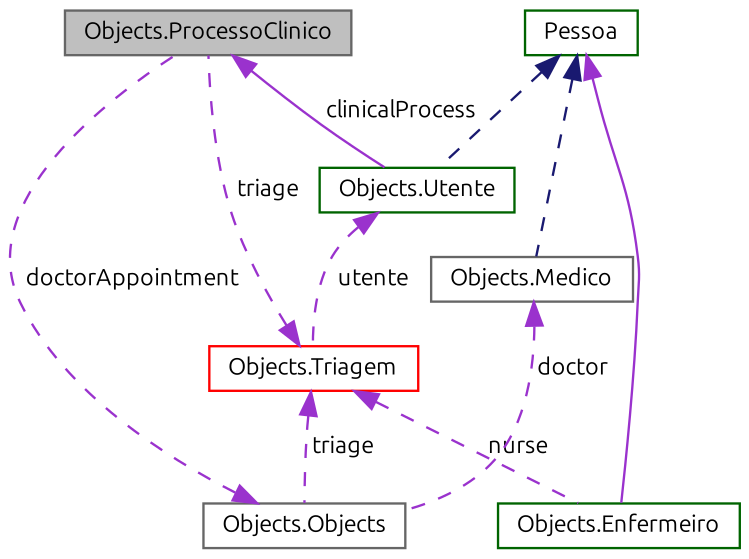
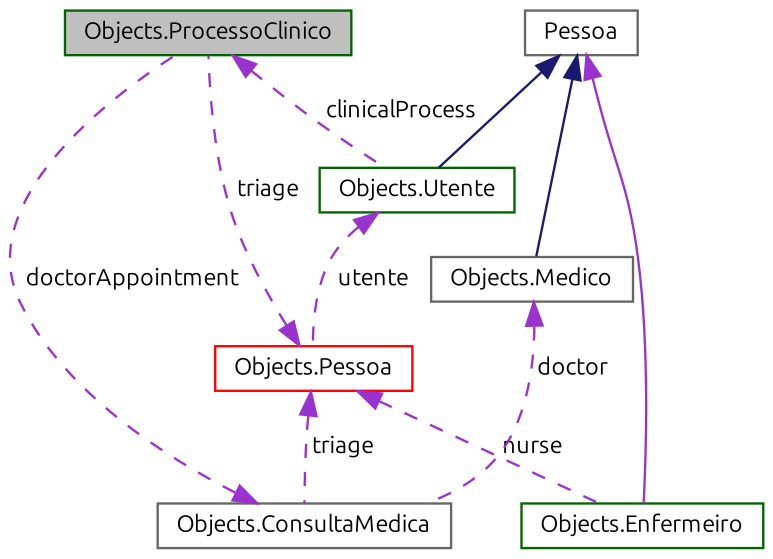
  digraph {
    fontname=Ubuntu
    node [color=gray40 fillcolor=white fontname=Ubuntu fontsize=10 shape=record style=filled]
    edge [color=darkorchid3 dir=back fontname=Ubuntu fontsize=10 labelfontname=Helvetica labelfontsize=10 style=dashed]
-   n1 [fillcolor=grey75 fontcolor=black height=0.2 label="Objects.ProcessoClinico" width=0.4]
+   n1 [color=darkgreen fillcolor=grey75 fontcolor=black height=0.2 label="Objects.ProcessoClinico" width=0.4]
    n2 [color=darkgreen height=0.2 label="Objects.Utente" width=0.4]
-   n3 [color=red height=0.2 label="Objects.Triagem" width=0.4]
-   n4 [height=0.2 label="Objects.Objects" width=0.4]
+   n3 [color=red height=0.2 label="Objects.Pessoa" width=0.4]
+   n4 [height=0.2 label="Objects.ConsultaMedica" width=0.4]
    n5 [height=0.2 label="Objects.Medico" width=0.4]
-   n6 [color=darkgreen height=0.2 label=Pessoa width=0.4]
+   n6 [height=0.2 label=Pessoa width=0.4]
    n7 [color=darkgreen height=0.2 label="Objects.Enfermeiro" width=0.4]
-   n1 -> n2 [label=" clinicalProcess" style=solid]
+   n1 -> n2 [label=" clinicalProcess"]
    n2 -> n3 [label=" utente"]
    n3 -> n1 [label=" triage"]
    n3 -> n4 [label=" triage"]
    n3 -> n7 [label=" nurse"]
    n4 -> n1 [label=" doctorAppointment"]
    n5 -> n4 [label=" doctor"]
-   n6 -> n2 [color=midnightblue]
-   n6 -> n5 [color=midnightblue]
+   n6 -> n2 [color=midnightblue style=solid]
+   n6 -> n5 [color=midnightblue style=solid]
    n6 -> n7 [style=solid]
  }
